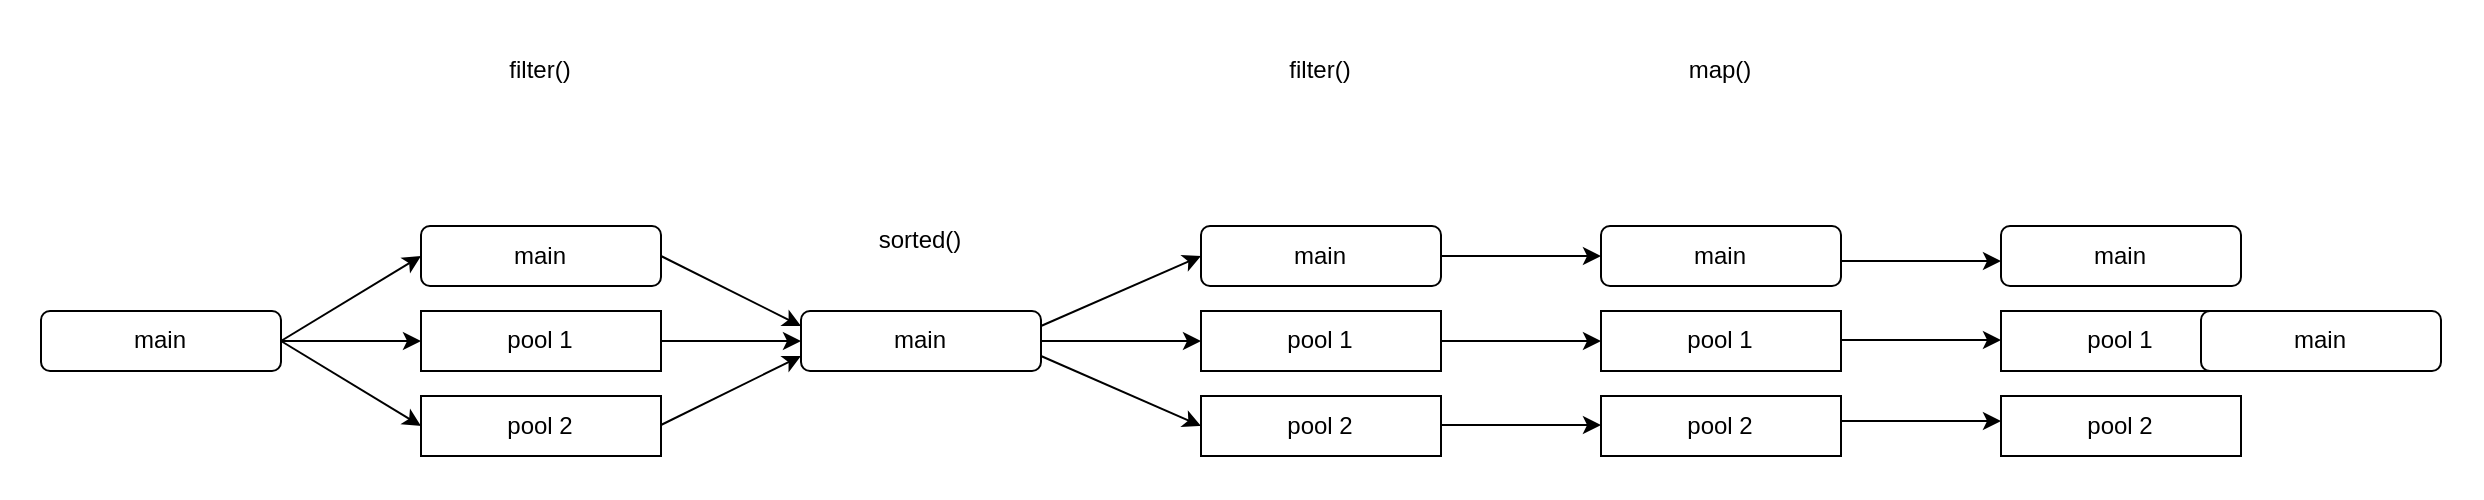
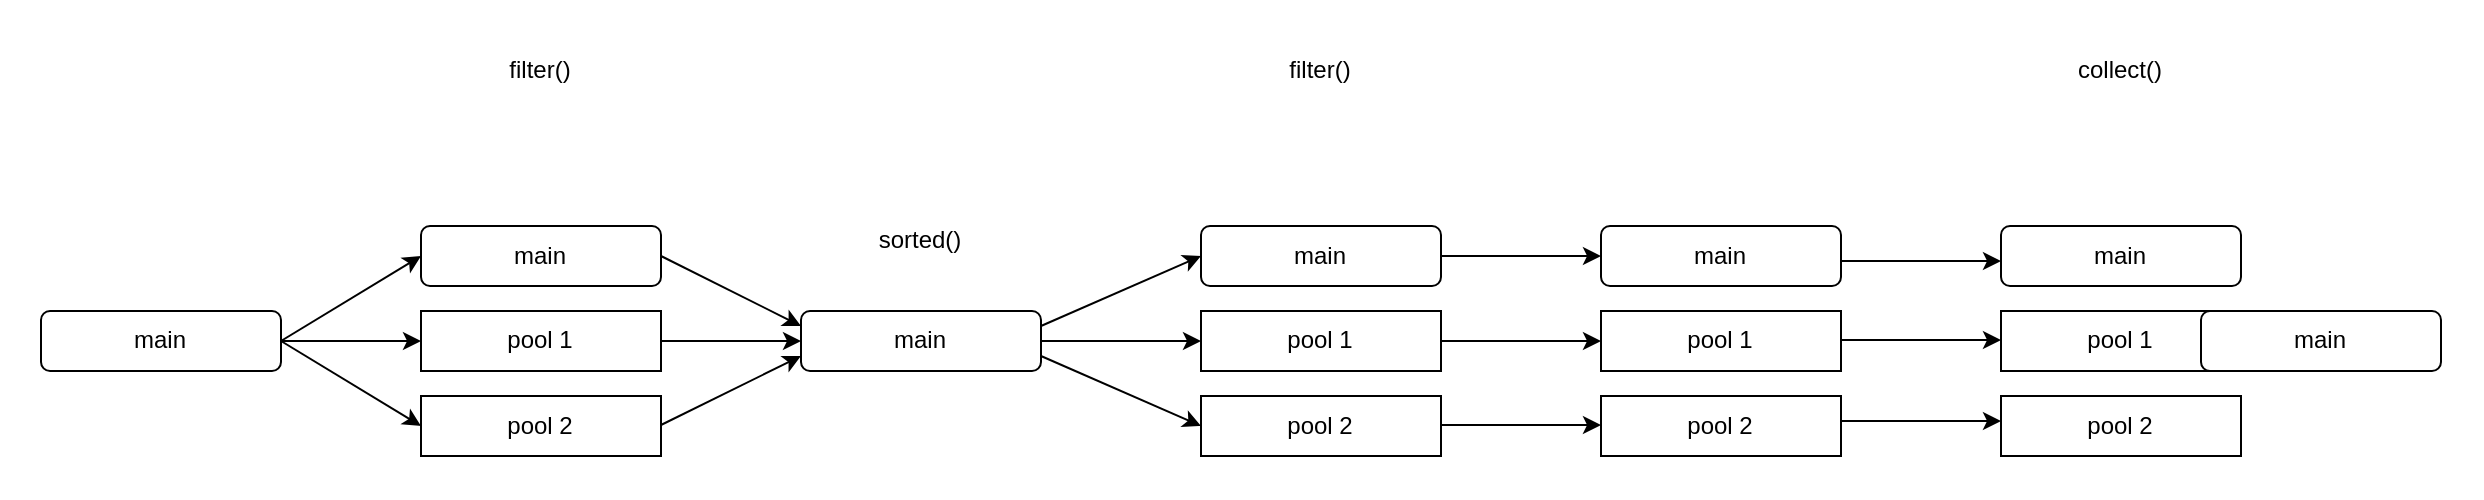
  <mxCell id="0" />
  <mxCell id="1" parent="0" />
  <mxCell id="2" value="main" style="rounded=1;whiteSpace=wrap;html=1;" vertex="1" parent="1"><mxGeometry x="210" y="112.5" width="120" height="30" as="geometry" /></mxCell>
  <mxCell id="3" value="pool 1" style="rounded=0;whiteSpace=wrap;html=1;" vertex="1" parent="1"><mxGeometry x="210" y="155" width="120" height="30" as="geometry" /></mxCell>
  <mxCell id="4" value="filter()" style="text;html=1;align=center;verticalAlign=middle;whiteSpace=wrap;rounded=0;" vertex="1" parent="1"><mxGeometry x="240" y="20" width="60" height="30" as="geometry" /></mxCell>
  <mxCell id="5" value="" style="endArrow=classic;html=1;rounded=0;exitX=1;exitY=0.5;exitDx=0;exitDy=0;entryX=0;entryY=0.5;entryDx=0;entryDy=0;" edge="1" parent="1" source="8" target="2"><mxGeometry width="50" height="50" relative="1" as="geometry"><mxPoint x="110" y="170" as="sourcePoint" /><mxPoint x="450" y="300" as="targetPoint" /></mxGeometry></mxCell>
  <mxCell id="6" value="" style="endArrow=classic;html=1;rounded=0;exitX=1;exitY=0.5;exitDx=0;exitDy=0;entryX=0;entryY=0.5;entryDx=0;entryDy=0;" edge="1" parent="1" source="8" target="7"><mxGeometry width="50" height="50" relative="1" as="geometry"><mxPoint x="110" y="170" as="sourcePoint" /><mxPoint x="180" y="215" as="targetPoint" /></mxGeometry></mxCell>
  <mxCell id="7" value="pool 2" style="rounded=0;whiteSpace=wrap;html=1;" vertex="1" parent="1"><mxGeometry x="210" y="197.5" width="120" height="30" as="geometry" /></mxCell>
  <mxCell id="8" value="main" style="rounded=1;whiteSpace=wrap;html=1;" vertex="1" parent="1"><mxGeometry x="20" y="155" width="120" height="30" as="geometry" /></mxCell>
  <mxCell id="9" value="main" style="rounded=1;whiteSpace=wrap;html=1;" vertex="1" parent="1"><mxGeometry x="400" y="155" width="120" height="30" as="geometry" /></mxCell>
  <mxCell id="10" value="sorted()" style="text;html=1;align=center;verticalAlign=middle;whiteSpace=wrap;rounded=0;" vertex="1" parent="1"><mxGeometry x="430" y="105" width="60" height="30" as="geometry" /></mxCell>
  <mxCell id="11" value="main" style="rounded=1;whiteSpace=wrap;html=1;" vertex="1" parent="1"><mxGeometry x="600" y="112.5" width="120" height="30" as="geometry" /></mxCell>
  <mxCell id="12" value="pool 1" style="rounded=0;whiteSpace=wrap;html=1;" vertex="1" parent="1"><mxGeometry x="600" y="155" width="120" height="30" as="geometry" /></mxCell>
  <mxCell id="13" value="filter()" style="text;html=1;align=center;verticalAlign=middle;whiteSpace=wrap;rounded=0;" vertex="1" parent="1"><mxGeometry x="630" y="20" width="60" height="30" as="geometry" /></mxCell>
  <mxCell id="14" value="pool 2" style="rounded=0;whiteSpace=wrap;html=1;" vertex="1" parent="1"><mxGeometry x="600" y="197.5" width="120" height="30" as="geometry" /></mxCell>
  <mxCell id="15" value="main" style="rounded=1;whiteSpace=wrap;html=1;" vertex="1" parent="1"><mxGeometry x="800" y="112.5" width="120" height="30" as="geometry" /></mxCell>
  <mxCell id="16" value="pool 1" style="rounded=0;whiteSpace=wrap;html=1;" vertex="1" parent="1"><mxGeometry x="800" y="155" width="120" height="30" as="geometry" /></mxCell>
- <mxCell id="17" value="map()" style="text;html=1;align=center;verticalAlign=middle;whiteSpace=wrap;rounded=0;" vertex="1" parent="1"><mxGeometry x="830" y="20" width="60" height="30" as="geometry" /></mxCell>
  <mxCell id="18" value="pool 2" style="rounded=0;whiteSpace=wrap;html=1;" vertex="1" parent="1"><mxGeometry x="800" y="197.5" width="120" height="30" as="geometry" /></mxCell>
  <mxCell id="19" value="" style="endArrow=classic;html=1;rounded=0;exitX=1;exitY=0.5;exitDx=0;exitDy=0;entryX=0;entryY=0.5;entryDx=0;entryDy=0;" edge="1" parent="1" source="8" target="3"><mxGeometry width="50" height="50" relative="1" as="geometry"><mxPoint x="110" y="170" as="sourcePoint" /><mxPoint x="450" y="300" as="targetPoint" /></mxGeometry></mxCell>
  <mxCell id="20" value="" style="endArrow=classic;html=1;rounded=0;exitX=1;exitY=0.5;exitDx=0;exitDy=0;entryX=0;entryY=0.75;entryDx=0;entryDy=0;" edge="1" parent="1" target="9"><mxGeometry width="50" height="50" relative="1" as="geometry"><mxPoint x="330" y="212" as="sourcePoint" /><mxPoint x="400" y="170" as="targetPoint" /></mxGeometry></mxCell>
  <mxCell id="21" value="" style="endArrow=classic;html=1;rounded=0;exitX=1;exitY=0.5;exitDx=0;exitDy=0;entryX=0;entryY=0.5;entryDx=0;entryDy=0;" edge="1" parent="1" source="3"><mxGeometry width="50" height="50" relative="1" as="geometry"><mxPoint x="330" y="212" as="sourcePoint" /><mxPoint x="400" y="170" as="targetPoint" /></mxGeometry></mxCell>
  <mxCell id="22" value="" style="endArrow=classic;html=1;rounded=0;exitX=1;exitY=0.5;exitDx=0;exitDy=0;entryX=0;entryY=0.25;entryDx=0;entryDy=0;" edge="1" parent="1" source="2" target="9"><mxGeometry width="50" height="50" relative="1" as="geometry"><mxPoint x="330" y="212" as="sourcePoint" /><mxPoint x="400" y="170" as="targetPoint" /></mxGeometry></mxCell>
  <mxCell id="23" value="main" style="rounded=1;whiteSpace=wrap;html=1;" vertex="1" parent="1"><mxGeometry x="1000" y="112.5" width="120" height="30" as="geometry" /></mxCell>
  <mxCell id="24" value="pool 1" style="rounded=0;whiteSpace=wrap;html=1;" vertex="1" parent="1"><mxGeometry x="1000" y="155" width="120" height="30" as="geometry" /></mxCell>
+ <mxCell id="25" value="collect()" style="text;html=1;align=center;verticalAlign=middle;whiteSpace=wrap;rounded=0;" vertex="1" parent="1"><mxGeometry x="1030" y="20" width="60" height="30" as="geometry" /></mxCell>
  <mxCell id="26" value="pool 2" style="rounded=0;whiteSpace=wrap;html=1;" vertex="1" parent="1"><mxGeometry x="1000" y="197.5" width="120" height="30" as="geometry" /></mxCell>
  <mxCell id="27" value="main" style="rounded=1;whiteSpace=wrap;html=1;" vertex="1" parent="1"><mxGeometry x="1100" y="155" width="120" height="30" as="geometry" /></mxCell>
  <mxCell id="28" value="" style="endArrow=classic;html=1;rounded=0;exitX=1;exitY=0.25;exitDx=0;exitDy=0;entryX=0;entryY=0.5;entryDx=0;entryDy=0;" edge="1" parent="1" source="9" target="11"><mxGeometry width="50" height="50" relative="1" as="geometry"><mxPoint x="500" y="110" as="sourcePoint" /><mxPoint x="570" y="145" as="targetPoint" /></mxGeometry></mxCell>
  <mxCell id="29" value="" style="endArrow=classic;html=1;rounded=0;exitX=1;exitY=0.5;exitDx=0;exitDy=0;entryX=0;entryY=0.5;entryDx=0;entryDy=0;" edge="1" parent="1" source="9" target="12"><mxGeometry width="50" height="50" relative="1" as="geometry"><mxPoint x="590" y="165" as="sourcePoint" /><mxPoint x="670" y="130" as="targetPoint" /></mxGeometry></mxCell>
  <mxCell id="30" value="" style="endArrow=classic;html=1;rounded=0;entryX=0;entryY=0.5;entryDx=0;entryDy=0;exitX=1;exitY=0.75;exitDx=0;exitDy=0;" edge="1" parent="1" source="9" target="14"><mxGeometry width="50" height="50" relative="1" as="geometry"><mxPoint x="570" y="200" as="sourcePoint" /><mxPoint x="670" y="170" as="targetPoint" /></mxGeometry></mxCell>
  <mxCell id="31" value="" style="endArrow=classic;html=1;rounded=0;exitX=1;exitY=0.5;exitDx=0;exitDy=0;entryX=0;entryY=0.5;entryDx=0;entryDy=0;" edge="1" parent="1" source="11" target="15"><mxGeometry width="50" height="50" relative="1" as="geometry"><mxPoint x="590" y="185" as="sourcePoint" /><mxPoint x="670" y="150" as="targetPoint" /></mxGeometry></mxCell>
  <mxCell id="32" value="" style="endArrow=classic;html=1;rounded=0;exitX=1;exitY=0.5;exitDx=0;exitDy=0;entryX=0;entryY=0.5;entryDx=0;entryDy=0;" edge="1" parent="1" source="12" target="16"><mxGeometry width="50" height="50" relative="1" as="geometry"><mxPoint x="770" y="150" as="sourcePoint" /><mxPoint x="850" y="150" as="targetPoint" /></mxGeometry></mxCell>
  <mxCell id="33" value="" style="endArrow=classic;html=1;rounded=0;exitX=1;exitY=0.5;exitDx=0;exitDy=0;entryX=0;entryY=0.5;entryDx=0;entryDy=0;" edge="1" parent="1"><mxGeometry width="50" height="50" relative="1" as="geometry"><mxPoint x="720" y="212" as="sourcePoint" /><mxPoint x="800" y="212" as="targetPoint" /></mxGeometry></mxCell>
  <mxCell id="34" value="" style="endArrow=classic;html=1;rounded=0;exitX=1;exitY=0.5;exitDx=0;exitDy=0;entryX=0;entryY=0.5;entryDx=0;entryDy=0;" edge="1" parent="1"><mxGeometry width="50" height="50" relative="1" as="geometry"><mxPoint x="920" y="130" as="sourcePoint" /><mxPoint x="1000" y="130" as="targetPoint" /></mxGeometry></mxCell>
  <mxCell id="35" value="" style="endArrow=classic;html=1;rounded=0;exitX=1;exitY=0.5;exitDx=0;exitDy=0;entryX=0;entryY=0.5;entryDx=0;entryDy=0;" edge="1" parent="1"><mxGeometry width="50" height="50" relative="1" as="geometry"><mxPoint x="920" y="169.5" as="sourcePoint" /><mxPoint x="1000" y="169.5" as="targetPoint" /></mxGeometry></mxCell>
  <mxCell id="36" value="" style="endArrow=classic;html=1;rounded=0;exitX=1;exitY=0.5;exitDx=0;exitDy=0;entryX=0;entryY=0.5;entryDx=0;entryDy=0;" edge="1" parent="1"><mxGeometry width="50" height="50" relative="1" as="geometry"><mxPoint x="920" y="210" as="sourcePoint" /><mxPoint x="1000" y="210" as="targetPoint" /></mxGeometry></mxCell>
